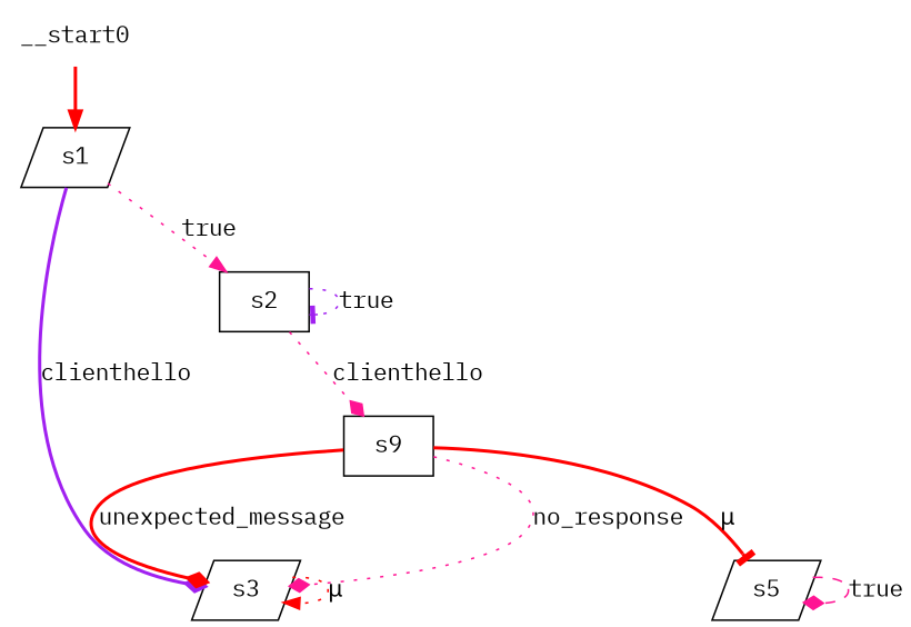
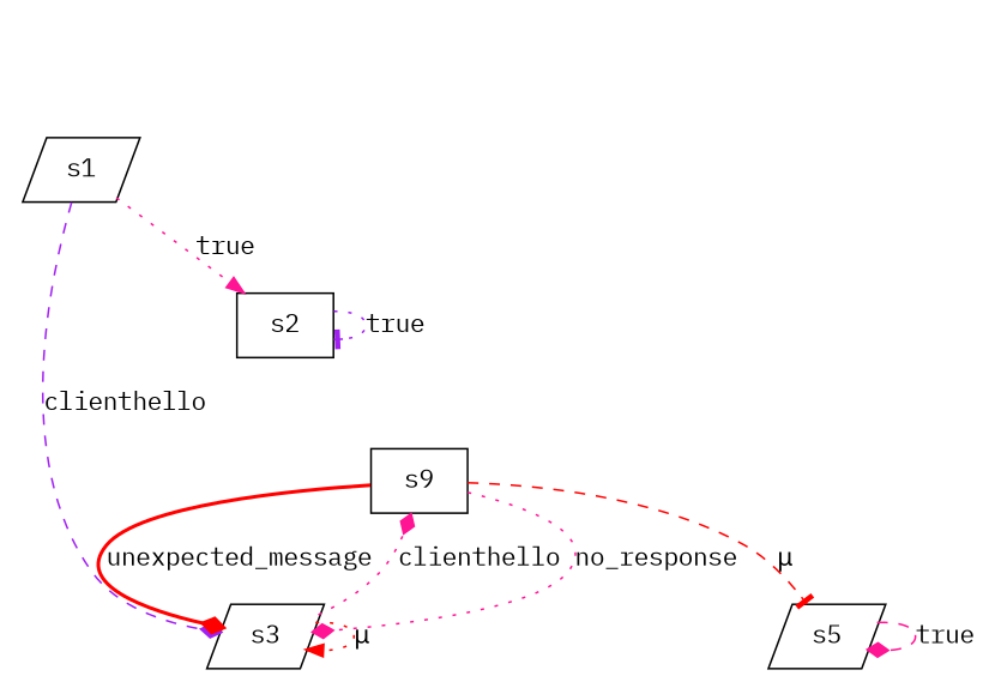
  digraph {
    fontname="IBM Plex Mono"
    node [fontname="IBM Plex Mono" shape=parallelogram]
    edge [arrowhead=diamond color=deeppink fontname="IBM Plex Mono" style=dotted]
    n1 [label=s1]
    n2 [label=s2 shape=box]
    n3 [label=s3]
    n4 [label=s9 shape=box]
    n5 [label=s5]
-   __start0 [shape=none]
    n1 -> n2 [arrowhead=normal label=true]
-   n1 -> n3 [color=purple label=clienthello style=bold]
+   n1 -> n3 [color=purple label=clienthello style=dashed]
    n2 -> n2 [arrowhead=tee color=purple label=true]
    n3 -> n3 [arrowhead=normal color=red label="μ"]
-   n2 -> n4 [label=clienthello]
+   n3 -> n4 [label=clienthello]
    n4 -> n3 [label=no_response]
    n4 -> n3 [color=red label=unexpected_message style=bold]
-   n4 -> n5 [arrowhead=tee color=red label="μ" style=bold]
+   n4 -> n5 [arrowhead=tee color=red label="μ" style=dashed]
    n5 -> n5 [label=true style=dashed]
-   __start0 -> n1 [arrowhead=normal color=red style=bold]
  }
